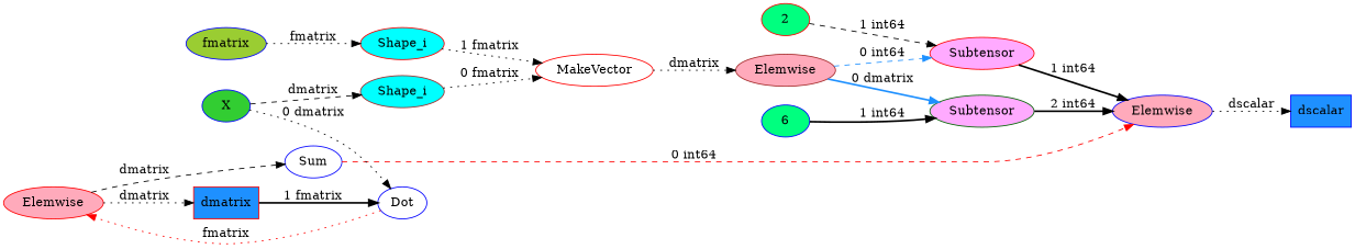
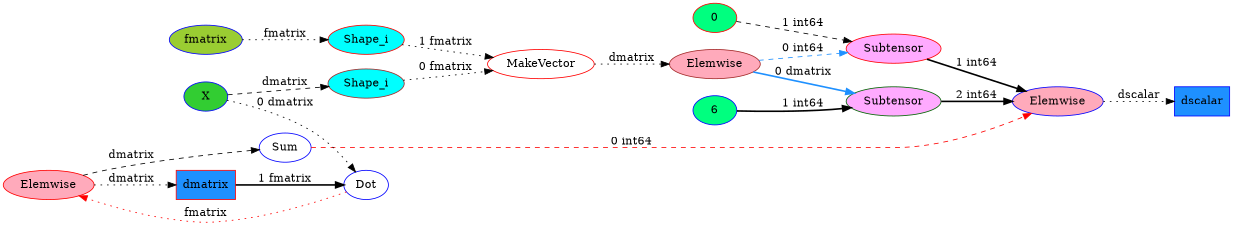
  digraph {
    rankdir=LR
    node [color=blue node_type=apply style=filled]
    edge [style=dotted]
    n1 [apply_op="Shape_i{1}" color=red fillcolor=cyan height=0.5 label=Shape_i profile="9.53674316406e-07	0.000162839889526" type=colored width=1.1152]
    n2 [apply_op=MakeVector color=red height=0.5 label=MakeVector profile="1.19209289551e-06	0.000162839889526" width=1.5402 style=""]
    n3 [apply_op="Elemwise{Cast{float64}}" color=brown fillcolor="#FFAABB" height=0.5 label=Elemwise profile="0.0	0.000162839889526" type=colored width=1.2888]
    n4 [apply_op="Subtensor{int64}" color=darkgreen fillcolor="#FFAAFF" height=0.5 label=Subtensor profile="0.0	0.000162839889526" type=colored width=1.3117]
    n5 [apply_op="Subtensor{int64}" color=red fillcolor="#FFAAFF" height=0.5 label=Subtensor profile="1.90734863281e-06	0.000162839889526" type=colored width=1.3117]
    n6 [dtype=fmatrix fillcolor=YellowGreen height=0.5 label=fmatrix node_type=shared_input shape=ellipse tag="sharedvalue.py	212	utils.add_tag_trace(var)" width=1.0375]
    n7 [apply_op=dot height=0.5 label=Dot profile="0.000108957290649	0.000162839889526" width=0.75 style=""]
    n8 [apply_op="Elemwise{ScalarSigmoid}[(0, 0)]" color=red fillcolor="#FFAABB" height=0.5 label=Elemwise profile="1.09672546387e-05	0.000162839889526" type=colored width=1.2888]
    n9 [color=red dtype=dmatrix fillcolor=dodgerblue height=0.5 label=dmatrix node_type=output shape=box width=0.83333]
    n10 [apply_op="Sum{acc_dtype=float64}" height=0.5 label=Sum profile="3.09944152832e-06	0.000162839889526" width=0.75413 style=""]
    n11 [apply_op="Shape_i{0}" color=brown fillcolor=cyan height=0.5 label=Shape_i profile="9.53674316406e-07	0.000162839889526" type=colored width=1.1152]
    n12 [dtype=dmatrix fillcolor=limegreen height=0.5 label=X node_type=input shape=ellipse tag="ipython-input-11-bf645def67b8	6	X = T.dmatrix('X')" width=0.75]
    n13 [apply_op="Elemwise{Composite{((i0 / i1) / i2)}}[(0, 0)]" fillcolor="#FFAABB" height=0.5 label=Elemwise profile="0.0	0.000162839889526" type=colored width=1.2888]
    n14 [dtype=dscalar fillcolor=dodgerblue height=0.5 label=dscalar node_type=output shape=box width=0.77778]
    n15 [dtype=int64 fillcolor=SpringGreen height=0.5 label=6 node_type=constant_input shape=ellipse width=0.75]
-   n16 [color=red dtype=int64 fillcolor=SpringGreen height=0.5 label=2 node_type=constant_input shape=ellipse width=0.75]
+   n16 [color=red dtype=int64 fillcolor=SpringGreen height=0.5 label=0 node_type=constant_input shape=ellipse width=0.75]
    n1 -> n2 [label="1 fmatrix"]
    n2 -> n3 [label=dmatrix]
    n3 -> n4 [color=dodgerblue label="0 dmatrix" style=bold]
    n3 -> n5 [color=dodgerblue label="0 int64" style=dashed]
    n4 -> n13 [label="2 int64" style=bold]
    n5 -> n13 [label="1 int64" style=bold]
    n6 -> n1 [label=fmatrix]
    n7 -> n8 [color=red label=fmatrix]
    n8 -> n9 [label=dmatrix]
    n8 -> n10 [label=dmatrix style=dashed]
    n9 -> n7 [label="1 fmatrix" style=bold]
    n10 -> n13 [color=red label="0 int64" style=dashed]
    n11 -> n2 [label="0 fmatrix"]
    n12 -> n7 [label="0 dmatrix"]
    n12 -> n11 [label=dmatrix style=dashed]
    n13 -> n14 [label=dscalar]
    n15 -> n4 [label="1 int64" style=bold]
    n16 -> n5 [label="1 int64" style=dashed]
  }
